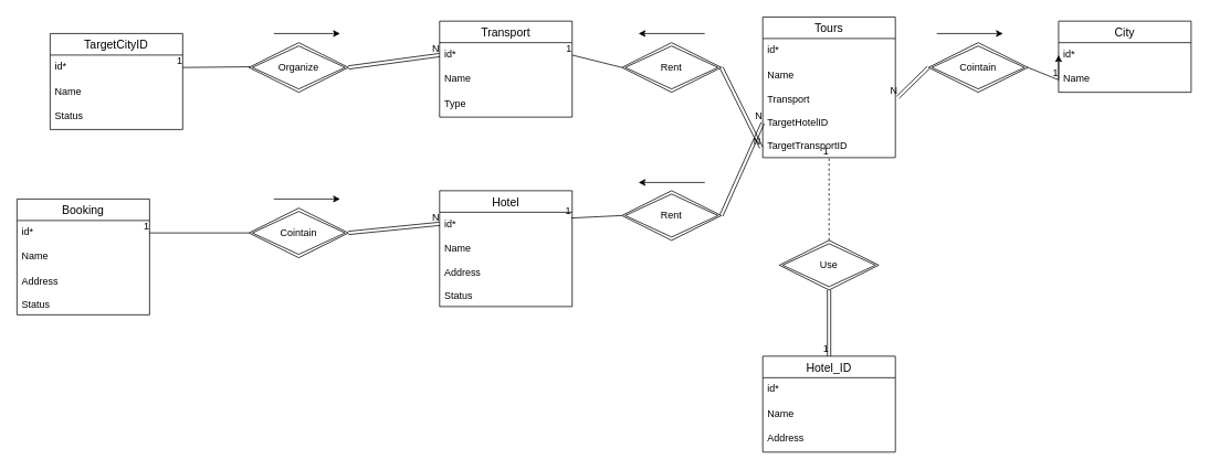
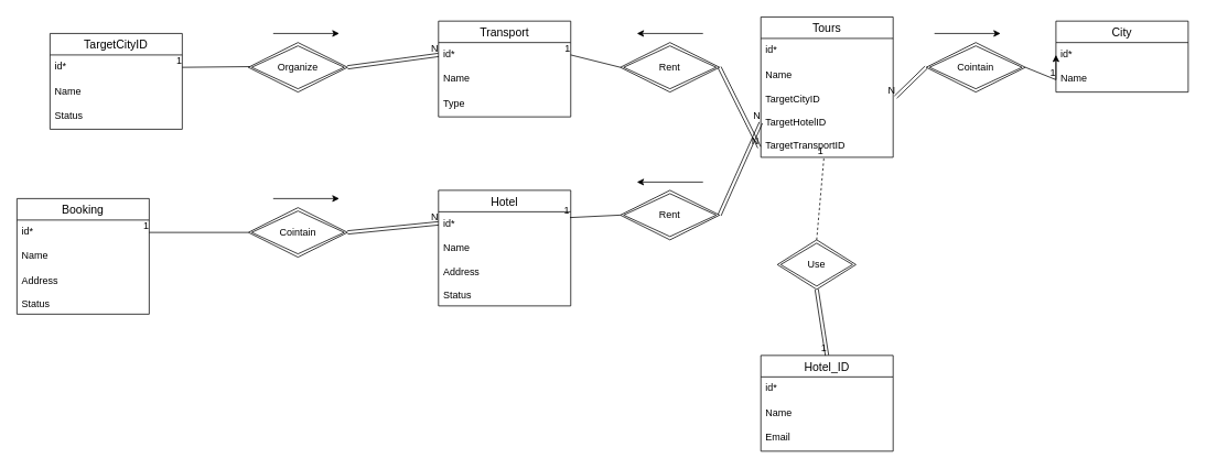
  <mxCell id="0" />
  <mxCell id="1" parent="0" />
  <mxCell id="2" value="Hotel_ID" style="swimlane;fontStyle=0;childLayout=stackLayout;horizontal=1;startSize=26;horizontalStack=0;resizeParent=1;resizeParentMax=0;resizeLast=0;collapsible=1;marginBottom=0;align=center;fontSize=14;" vertex="1" parent="1"><mxGeometry x="920" y="430" width="160" height="116" as="geometry"><mxRectangle x="330" y="540" width="50" height="26" as="alternateBounds" /></mxGeometry></mxCell>
  <mxCell id="3" value="id*" style="text;strokeColor=none;fillColor=none;spacingLeft=4;spacingRight=4;overflow=hidden;rotatable=0;points=[[0,0.5],[1,0.5]];portConstraint=eastwest;fontSize=12;" vertex="1" parent="2"><mxGeometry y="26" width="160" height="30" as="geometry" /></mxCell>
  <mxCell id="4" value="Name" style="text;strokeColor=none;fillColor=none;spacingLeft=4;spacingRight=4;overflow=hidden;rotatable=0;points=[[0,0.5],[1,0.5]];portConstraint=eastwest;fontSize=12;" vertex="1" parent="2"><mxGeometry y="56" width="160" height="30" as="geometry" /></mxCell>
- <mxCell id="5" value="Address" style="text;strokeColor=none;fillColor=none;spacingLeft=4;spacingRight=4;overflow=hidden;rotatable=0;points=[[0,0.5],[1,0.5]];portConstraint=eastwest;fontSize=12;" vertex="1" parent="2"><mxGeometry y="86" width="160" height="30" as="geometry" /></mxCell>
- <mxCell id="6" value="Use" style="shape=rhombus;double=1;perimeter=rhombusPerimeter;whiteSpace=wrap;html=1;align=center;" vertex="1" parent="1"><mxGeometry x="940" y="290" width="120" height="60" as="geometry" /></mxCell>
+ <mxCell id="5" value="Email" style="text;strokeColor=none;fillColor=none;spacingLeft=4;spacingRight=4;overflow=hidden;rotatable=0;points=[[0,0.5],[1,0.5]];portConstraint=eastwest;fontSize=12;" vertex="1" parent="2"><mxGeometry y="86" width="160" height="30" as="geometry" /></mxCell>
+ <mxCell id="6" value="Use" style="shape=rhombus;double=1;perimeter=rhombusPerimeter;whiteSpace=wrap;html=1;align=center;" vertex="1" parent="1"><mxGeometry x="940" y="290" width="95" height="60" as="geometry" /></mxCell>
  <mxCell id="7" value="Tours" style="swimlane;fontStyle=0;childLayout=stackLayout;horizontal=1;startSize=26;horizontalStack=0;resizeParent=1;resizeParentMax=0;resizeLast=0;collapsible=1;marginBottom=0;align=center;fontSize=14;" vertex="1" parent="1"><mxGeometry x="920" y="20" width="160" height="170" as="geometry"><mxRectangle x="330" y="540" width="50" height="26" as="alternateBounds" /></mxGeometry></mxCell>
  <mxCell id="8" value="id*" style="text;strokeColor=none;fillColor=none;spacingLeft=4;spacingRight=4;overflow=hidden;rotatable=0;points=[[0,0.5],[1,0.5]];portConstraint=eastwest;fontSize=12;" vertex="1" parent="7"><mxGeometry y="26" width="160" height="30" as="geometry" /></mxCell>
  <mxCell id="9" value="Name" style="text;strokeColor=none;fillColor=none;spacingLeft=4;spacingRight=4;overflow=hidden;rotatable=0;points=[[0,0.5],[1,0.5]];portConstraint=eastwest;fontSize=12;" vertex="1" parent="7"><mxGeometry y="56" width="160" height="30" as="geometry" /></mxCell>
- <mxCell id="10" value="Transport&#10;&#10;TargetHotelID&#10;&#10;TargetTransportID&#10;&#10;" style="text;strokeColor=none;fillColor=none;spacingLeft=4;spacingRight=4;overflow=hidden;rotatable=0;points=[[0,0.5],[1,0.5]];portConstraint=eastwest;fontSize=12;" vertex="1" parent="7"><mxGeometry y="86" width="160" height="84" as="geometry" /></mxCell>
+ <mxCell id="10" value="TargetCityID&#10;&#10;TargetHotelID&#10;&#10;TargetTransportID&#10;&#10;" style="text;strokeColor=none;fillColor=none;spacingLeft=4;spacingRight=4;overflow=hidden;rotatable=0;points=[[0,0.5],[1,0.5]];portConstraint=eastwest;fontSize=12;" vertex="1" parent="7"><mxGeometry y="86" width="160" height="84" as="geometry" /></mxCell>
  <mxCell id="11" value="" style="endArrow=none;html=1;rounded=0;exitX=0.5;exitY=0;exitDx=0;exitDy=0;dashed=1;" edge="1" parent="1" source="6" target="10"><mxGeometry relative="1" as="geometry"><mxPoint x="940" y="30" as="sourcePoint" /><mxPoint x="1000" y="210" as="targetPoint" /></mxGeometry></mxCell>
  <mxCell id="12" value="1" style="resizable=0;html=1;align=right;verticalAlign=bottom;" connectable="0" vertex="1" parent="11"><mxGeometry x="1" relative="1" as="geometry" /></mxCell>
  <mxCell id="13" value="City" style="swimlane;fontStyle=0;childLayout=stackLayout;horizontal=1;startSize=26;horizontalStack=0;resizeParent=1;resizeParentMax=0;resizeLast=0;collapsible=1;marginBottom=0;align=center;fontSize=14;" vertex="1" parent="1"><mxGeometry x="1277" y="25" width="160" height="86" as="geometry"><mxRectangle x="330" y="540" width="50" height="26" as="alternateBounds" /></mxGeometry></mxCell>
  <mxCell id="14" value="id*" style="text;strokeColor=none;fillColor=none;spacingLeft=4;spacingRight=4;overflow=hidden;rotatable=0;points=[[0,0.5],[1,0.5]];portConstraint=eastwest;fontSize=12;" vertex="1" parent="13"><mxGeometry y="26" width="160" height="30" as="geometry" /></mxCell>
  <mxCell id="15" style="edgeStyle=orthogonalEdgeStyle;rounded=0;orthogonalLoop=1;jettySize=auto;html=1;exitX=0;exitY=0.5;exitDx=0;exitDy=0;entryX=0;entryY=0.5;entryDx=0;entryDy=0;" edge="1" parent="13" source="16" target="14"><mxGeometry relative="1" as="geometry" /></mxCell>
  <mxCell id="16" value="Name" style="text;strokeColor=none;fillColor=none;spacingLeft=4;spacingRight=4;overflow=hidden;rotatable=0;points=[[0,0.5],[1,0.5]];portConstraint=eastwest;fontSize=12;" vertex="1" parent="13"><mxGeometry y="56" width="160" height="30" as="geometry" /></mxCell>
  <mxCell id="17" value="Cointain" style="shape=rhombus;double=1;perimeter=rhombusPerimeter;whiteSpace=wrap;html=1;align=center;" vertex="1" parent="1"><mxGeometry x="1120" y="51" width="120" height="60" as="geometry" /></mxCell>
  <mxCell id="18" value="" style="endArrow=none;html=1;rounded=0;exitX=1;exitY=0.5;exitDx=0;exitDy=0;entryX=0;entryY=0.5;entryDx=0;entryDy=0;" edge="1" parent="1" source="17" target="16"><mxGeometry relative="1" as="geometry"><mxPoint x="940" y="30" as="sourcePoint" /><mxPoint x="1100" y="30" as="targetPoint" /></mxGeometry></mxCell>
  <mxCell id="19" value="1" style="resizable=0;html=1;align=right;verticalAlign=bottom;" connectable="0" vertex="1" parent="18"><mxGeometry x="1" relative="1" as="geometry" /></mxCell>
  <mxCell id="20" value="" style="shape=link;html=1;rounded=0;entryX=1.019;entryY=0.131;entryDx=0;entryDy=0;entryPerimeter=0;exitX=0;exitY=0.5;exitDx=0;exitDy=0;" edge="1" parent="1" source="17" target="10"><mxGeometry relative="1" as="geometry"><mxPoint x="940" y="30" as="sourcePoint" /><mxPoint x="1100" y="30" as="targetPoint" /></mxGeometry></mxCell>
  <mxCell id="21" value="N" style="resizable=0;html=1;align=right;verticalAlign=bottom;" connectable="0" vertex="1" parent="20"><mxGeometry x="1" relative="1" as="geometry" /></mxCell>
  <mxCell id="22" value="Transport" style="swimlane;fontStyle=0;childLayout=stackLayout;horizontal=1;startSize=26;horizontalStack=0;resizeParent=1;resizeParentMax=0;resizeLast=0;collapsible=1;marginBottom=0;align=center;fontSize=14;" vertex="1" parent="1"><mxGeometry x="530" y="25" width="160" height="116" as="geometry"><mxRectangle x="330" y="540" width="50" height="26" as="alternateBounds" /></mxGeometry></mxCell>
  <mxCell id="23" value="id*" style="text;strokeColor=none;fillColor=none;spacingLeft=4;spacingRight=4;overflow=hidden;rotatable=0;points=[[0,0.5],[1,0.5]];portConstraint=eastwest;fontSize=12;" vertex="1" parent="22"><mxGeometry y="26" width="160" height="30" as="geometry" /></mxCell>
  <mxCell id="24" value="Name" style="text;strokeColor=none;fillColor=none;spacingLeft=4;spacingRight=4;overflow=hidden;rotatable=0;points=[[0,0.5],[1,0.5]];portConstraint=eastwest;fontSize=12;" vertex="1" parent="22"><mxGeometry y="56" width="160" height="30" as="geometry" /></mxCell>
  <mxCell id="25" value="Type" style="text;strokeColor=none;fillColor=none;spacingLeft=4;spacingRight=4;overflow=hidden;rotatable=0;points=[[0,0.5],[1,0.5]];portConstraint=eastwest;fontSize=12;" vertex="1" parent="22"><mxGeometry y="86" width="160" height="30" as="geometry" /></mxCell>
  <mxCell id="26" value="Rent" style="shape=rhombus;double=1;perimeter=rhombusPerimeter;whiteSpace=wrap;html=1;align=center;" vertex="1" parent="1"><mxGeometry x="750" y="51" width="120" height="60" as="geometry" /></mxCell>
  <mxCell id="27" value="Hotel" style="swimlane;fontStyle=0;childLayout=stackLayout;horizontal=1;startSize=26;horizontalStack=0;resizeParent=1;resizeParentMax=0;resizeLast=0;collapsible=1;marginBottom=0;align=center;fontSize=14;" vertex="1" parent="1"><mxGeometry x="530" y="230" width="160" height="140" as="geometry"><mxRectangle x="330" y="540" width="50" height="26" as="alternateBounds" /></mxGeometry></mxCell>
  <mxCell id="28" value="id*" style="text;strokeColor=none;fillColor=none;spacingLeft=4;spacingRight=4;overflow=hidden;rotatable=0;points=[[0,0.5],[1,0.5]];portConstraint=eastwest;fontSize=12;" vertex="1" parent="27"><mxGeometry y="26" width="160" height="30" as="geometry" /></mxCell>
  <mxCell id="29" value="Name" style="text;strokeColor=none;fillColor=none;spacingLeft=4;spacingRight=4;overflow=hidden;rotatable=0;points=[[0,0.5],[1,0.5]];portConstraint=eastwest;fontSize=12;" vertex="1" parent="27"><mxGeometry y="56" width="160" height="30" as="geometry" /></mxCell>
  <mxCell id="30" value="Address&#10;&#10;Status&#10;&#10;" style="text;strokeColor=none;fillColor=none;spacingLeft=4;spacingRight=4;overflow=hidden;rotatable=0;points=[[0,0.5],[1,0.5]];portConstraint=eastwest;fontSize=12;" vertex="1" parent="27"><mxGeometry y="86" width="160" height="54" as="geometry" /></mxCell>
  <mxCell id="31" value="Rent" style="shape=rhombus;double=1;perimeter=rhombusPerimeter;whiteSpace=wrap;html=1;align=center;" vertex="1" parent="1"><mxGeometry x="750" y="230" width="120" height="60" as="geometry" /></mxCell>
  <mxCell id="32" value="" style="endArrow=none;html=1;rounded=0;exitX=0;exitY=0.5;exitDx=0;exitDy=0;entryX=0.994;entryY=0.233;entryDx=0;entryDy=0;entryPerimeter=0;" edge="1" parent="1" source="31" target="28"><mxGeometry relative="1" as="geometry"><mxPoint x="940" y="30" as="sourcePoint" /><mxPoint x="1100" y="30" as="targetPoint" /></mxGeometry></mxCell>
  <mxCell id="33" value="1" style="resizable=0;html=1;align=right;verticalAlign=bottom;" connectable="0" vertex="1" parent="32"><mxGeometry x="1" relative="1" as="geometry" /></mxCell>
  <mxCell id="34" value="Booking" style="swimlane;fontStyle=0;childLayout=stackLayout;horizontal=1;startSize=26;horizontalStack=0;resizeParent=1;resizeParentMax=0;resizeLast=0;collapsible=1;marginBottom=0;align=center;fontSize=14;" vertex="1" parent="1"><mxGeometry x="20" y="240" width="160" height="140" as="geometry"><mxRectangle x="330" y="540" width="50" height="26" as="alternateBounds" /></mxGeometry></mxCell>
  <mxCell id="35" value="id*" style="text;strokeColor=none;fillColor=none;spacingLeft=4;spacingRight=4;overflow=hidden;rotatable=0;points=[[0,0.5],[1,0.5]];portConstraint=eastwest;fontSize=12;" vertex="1" parent="34"><mxGeometry y="26" width="160" height="30" as="geometry" /></mxCell>
  <mxCell id="36" value="Name" style="text;strokeColor=none;fillColor=none;spacingLeft=4;spacingRight=4;overflow=hidden;rotatable=0;points=[[0,0.5],[1,0.5]];portConstraint=eastwest;fontSize=12;" vertex="1" parent="34"><mxGeometry y="56" width="160" height="30" as="geometry" /></mxCell>
  <mxCell id="37" value="Address&#10;&#10;Status&#10;&#10;" style="text;strokeColor=none;fillColor=none;spacingLeft=4;spacingRight=4;overflow=hidden;rotatable=0;points=[[0,0.5],[1,0.5]];portConstraint=eastwest;fontSize=12;" vertex="1" parent="34"><mxGeometry y="86" width="160" height="54" as="geometry" /></mxCell>
  <mxCell id="38" value="Cointain" style="shape=rhombus;double=1;perimeter=rhombusPerimeter;whiteSpace=wrap;html=1;align=center;" vertex="1" parent="1"><mxGeometry x="300" y="251" width="120" height="60" as="geometry" /></mxCell>
  <mxCell id="39" value="" style="endArrow=none;html=1;rounded=0;entryX=1;entryY=0.5;entryDx=0;entryDy=0;exitX=0;exitY=0.5;exitDx=0;exitDy=0;" edge="1" parent="1" source="38" target="35"><mxGeometry relative="1" as="geometry"><mxPoint x="940" y="30" as="sourcePoint" /><mxPoint x="1100" y="30" as="targetPoint" /></mxGeometry></mxCell>
  <mxCell id="40" value="1" style="resizable=0;html=1;align=right;verticalAlign=bottom;" connectable="0" vertex="1" parent="39"><mxGeometry x="1" relative="1" as="geometry" /></mxCell>
  <mxCell id="41" value="" style="shape=link;html=1;rounded=0;exitX=1;exitY=0.5;exitDx=0;exitDy=0;" edge="1" parent="1" source="38"><mxGeometry relative="1" as="geometry"><mxPoint x="940" y="30" as="sourcePoint" /><mxPoint x="530" y="270" as="targetPoint" /></mxGeometry></mxCell>
  <mxCell id="42" value="N" style="resizable=0;html=1;align=right;verticalAlign=bottom;" connectable="0" vertex="1" parent="41"><mxGeometry x="1" relative="1" as="geometry" /></mxCell>
  <mxCell id="43" value="TargetCityID" style="swimlane;fontStyle=0;childLayout=stackLayout;horizontal=1;startSize=26;horizontalStack=0;resizeParent=1;resizeParentMax=0;resizeLast=0;collapsible=1;marginBottom=0;align=center;fontSize=14;" vertex="1" parent="1"><mxGeometry x="60" y="40" width="160" height="116" as="geometry"><mxRectangle x="330" y="540" width="50" height="26" as="alternateBounds" /></mxGeometry></mxCell>
  <mxCell id="44" value="id*" style="text;strokeColor=none;fillColor=none;spacingLeft=4;spacingRight=4;overflow=hidden;rotatable=0;points=[[0,0.5],[1,0.5]];portConstraint=eastwest;fontSize=12;" vertex="1" parent="43"><mxGeometry y="26" width="160" height="30" as="geometry" /></mxCell>
  <mxCell id="45" value="Name" style="text;strokeColor=none;fillColor=none;spacingLeft=4;spacingRight=4;overflow=hidden;rotatable=0;points=[[0,0.5],[1,0.5]];portConstraint=eastwest;fontSize=12;" vertex="1" parent="43"><mxGeometry y="56" width="160" height="30" as="geometry" /></mxCell>
  <mxCell id="46" value="Status" style="text;strokeColor=none;fillColor=none;spacingLeft=4;spacingRight=4;overflow=hidden;rotatable=0;points=[[0,0.5],[1,0.5]];portConstraint=eastwest;fontSize=12;" vertex="1" parent="43"><mxGeometry y="86" width="160" height="30" as="geometry" /></mxCell>
  <mxCell id="47" value="" style="endArrow=none;html=1;rounded=0;entryX=1;entryY=0.5;entryDx=0;entryDy=0;" edge="1" parent="1" target="44"><mxGeometry relative="1" as="geometry"><mxPoint x="320" y="80" as="sourcePoint" /><mxPoint x="1100" y="30" as="targetPoint" /></mxGeometry></mxCell>
  <mxCell id="48" value="1" style="resizable=0;html=1;align=right;verticalAlign=bottom;" connectable="0" vertex="1" parent="47"><mxGeometry x="1" relative="1" as="geometry" /></mxCell>
  <mxCell id="49" value="Organize" style="shape=rhombus;double=1;perimeter=rhombusPerimeter;whiteSpace=wrap;html=1;align=center;" vertex="1" parent="1"><mxGeometry x="300" y="51" width="120" height="60" as="geometry" /></mxCell>
  <mxCell id="50" value="" style="shape=link;html=1;rounded=0;exitX=1;exitY=0.5;exitDx=0;exitDy=0;entryX=0;entryY=0.5;entryDx=0;entryDy=0;" edge="1" parent="1" source="49" target="23"><mxGeometry relative="1" as="geometry"><mxPoint x="940" y="30" as="sourcePoint" /><mxPoint x="1100" y="30" as="targetPoint" /></mxGeometry></mxCell>
  <mxCell id="51" value="N" style="resizable=0;html=1;align=right;verticalAlign=bottom;" connectable="0" vertex="1" parent="50"><mxGeometry x="1" relative="1" as="geometry" /></mxCell>
  <mxCell id="52" value="" style="shape=link;html=1;rounded=0;exitX=0.5;exitY=1;exitDx=0;exitDy=0;entryX=0.5;entryY=0;entryDx=0;entryDy=0;" edge="1" parent="1" source="6" target="2"><mxGeometry relative="1" as="geometry"><mxPoint x="940" y="30" as="sourcePoint" /><mxPoint x="1100" y="30" as="targetPoint" /></mxGeometry></mxCell>
  <mxCell id="53" value="1" style="resizable=0;html=1;align=right;verticalAlign=bottom;" connectable="0" vertex="1" parent="52"><mxGeometry x="1" relative="1" as="geometry" /></mxCell>
  <mxCell id="54" value="" style="endArrow=none;html=1;rounded=0;exitX=0;exitY=0.5;exitDx=0;exitDy=0;entryX=1;entryY=0.5;entryDx=0;entryDy=0;" edge="1" parent="1" source="26" target="23"><mxGeometry relative="1" as="geometry"><mxPoint x="760" y="270" as="sourcePoint" /><mxPoint x="699.04" y="272.99" as="targetPoint" /></mxGeometry></mxCell>
  <mxCell id="55" value="1" style="resizable=0;html=1;align=right;verticalAlign=bottom;" connectable="0" vertex="1" parent="54"><mxGeometry x="1" relative="1" as="geometry" /></mxCell>
  <mxCell id="56" value="" style="shape=link;html=1;rounded=0;entryX=-0.012;entryY=0.857;entryDx=0;entryDy=0;entryPerimeter=0;exitX=1;exitY=0.5;exitDx=0;exitDy=0;" edge="1" parent="1" source="26" target="10"><mxGeometry relative="1" as="geometry"><mxPoint x="1130" y="91" as="sourcePoint" /><mxPoint x="1093.04" y="127.004" as="targetPoint" /></mxGeometry></mxCell>
  <mxCell id="57" value="N" style="resizable=0;html=1;align=right;verticalAlign=bottom;" connectable="0" vertex="1" parent="56"><mxGeometry x="1" relative="1" as="geometry" /></mxCell>
  <mxCell id="58" value="" style="shape=link;html=1;rounded=0;entryX=0;entryY=0.5;entryDx=0;entryDy=0;exitX=1;exitY=0.5;exitDx=0;exitDy=0;" edge="1" parent="1" source="31" target="10"><mxGeometry relative="1" as="geometry"><mxPoint x="880" y="91" as="sourcePoint" /><mxPoint x="928.08" y="187.988" as="targetPoint" /></mxGeometry></mxCell>
  <mxCell id="59" value="N" style="resizable=0;html=1;align=right;verticalAlign=bottom;" connectable="0" vertex="1" parent="58"><mxGeometry x="1" relative="1" as="geometry" /></mxCell>
  <mxCell id="60" value="" style="endArrow=classic;html=1;rounded=0;" edge="1" parent="1"><mxGeometry width="50" height="50" relative="1" as="geometry"><mxPoint x="330" y="40" as="sourcePoint" /><mxPoint x="410" y="40" as="targetPoint" /></mxGeometry></mxCell>
  <mxCell id="61" value="" style="endArrow=classic;html=1;rounded=0;" edge="1" parent="1"><mxGeometry width="50" height="50" relative="1" as="geometry"><mxPoint x="330" y="240" as="sourcePoint" /><mxPoint x="410" y="240" as="targetPoint" /></mxGeometry></mxCell>
  <mxCell id="62" value="" style="endArrow=classic;html=1;rounded=0;" edge="1" parent="1"><mxGeometry width="50" height="50" relative="1" as="geometry"><mxPoint x="1130" y="40" as="sourcePoint" /><mxPoint x="1210" y="40" as="targetPoint" /></mxGeometry></mxCell>
  <mxCell id="63" value="" style="endArrow=classic;html=1;rounded=0;" edge="1" parent="1"><mxGeometry width="50" height="50" relative="1" as="geometry"><mxPoint x="850" y="40" as="sourcePoint" /><mxPoint x="770" y="40" as="targetPoint" /></mxGeometry></mxCell>
  <mxCell id="64" value="" style="endArrow=classic;html=1;rounded=0;" edge="1" parent="1"><mxGeometry width="50" height="50" relative="1" as="geometry"><mxPoint x="850" y="220" as="sourcePoint" /><mxPoint x="770" y="220" as="targetPoint" /></mxGeometry></mxCell>
